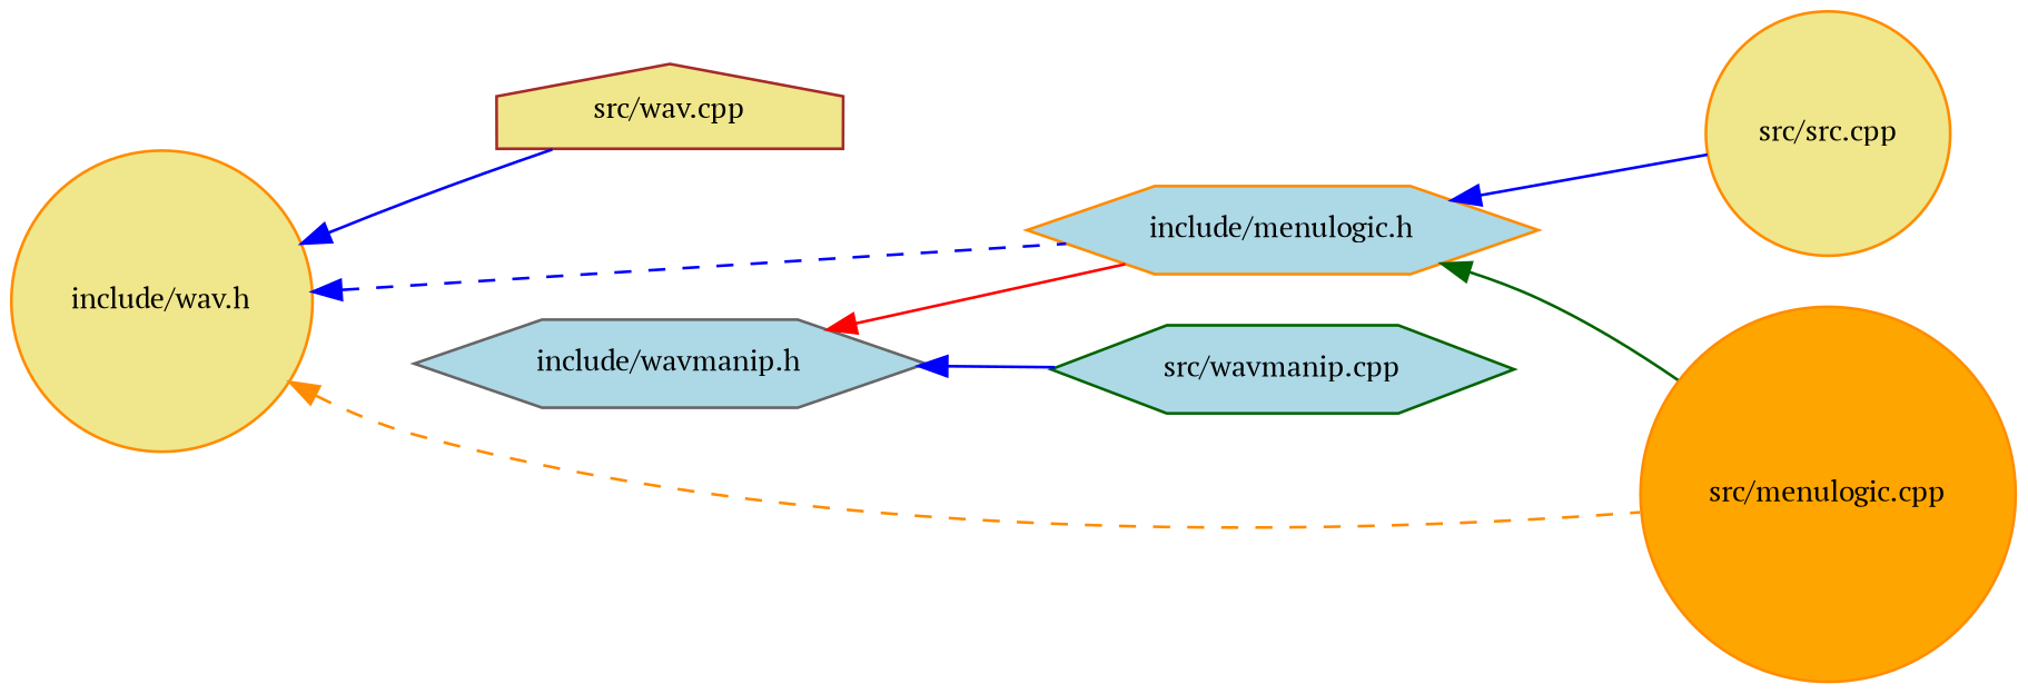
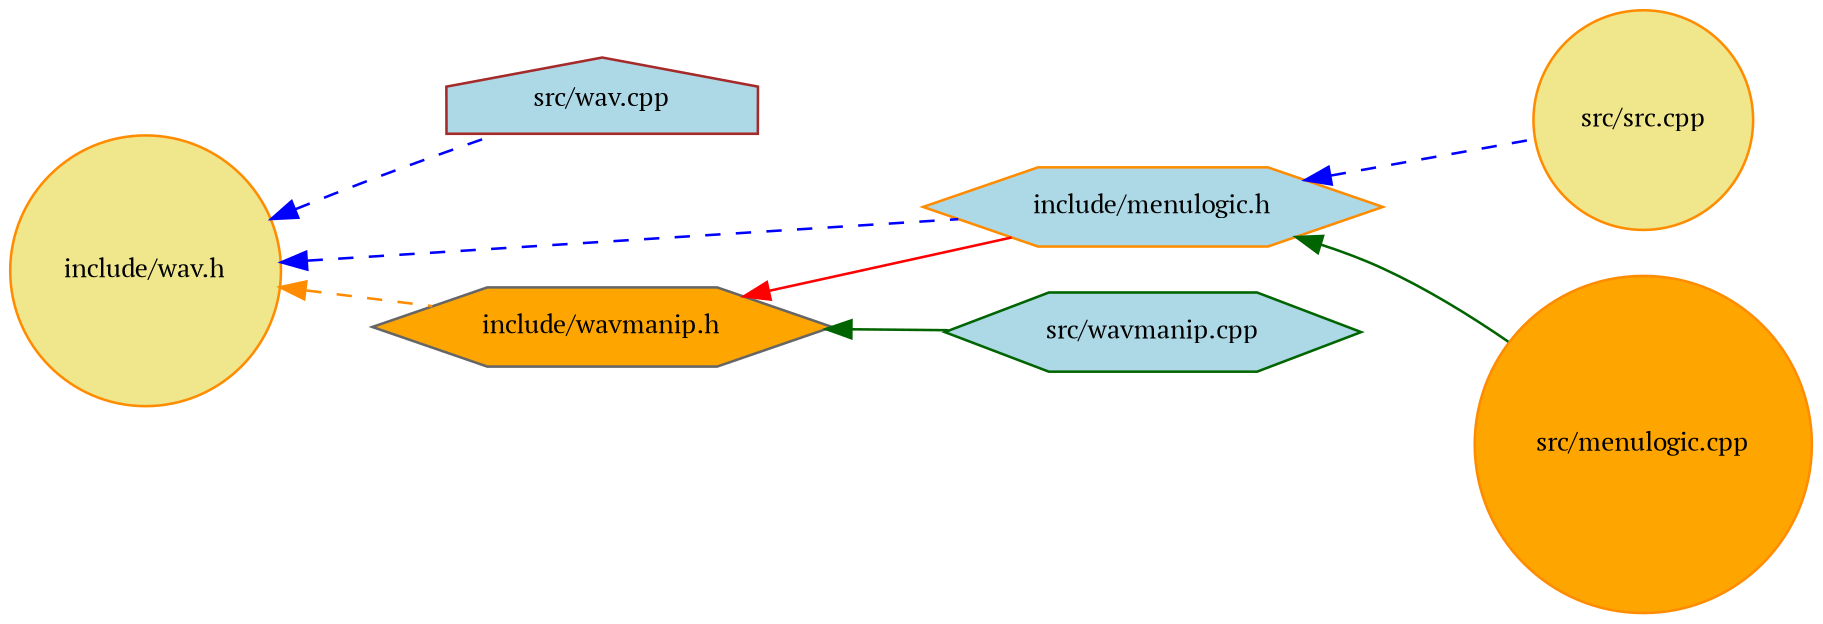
  digraph {
    fontname="PT Serif"
    rankdir=LR
    node [color=darkorange fillcolor=lightblue fontname="PT Serif" fontsize=10 shape=circle style=filled]
    edge [color=blue dir=back fontname="PT Serif" fontsize=10 labelfontname=Helvetica labelfontsize=10 style=solid]
    n1 [fillcolor=khaki height=0.2 label="include/wav.h" width=0.4]
-   n2 [color=brown fillcolor=khaki height=0.2 label="src/wav.cpp" shape=house width=0.4]
+   n2 [color=brown height=0.2 label="src/wav.cpp" shape=house width=0.4]
    n3 [height=0.2 label="include/menulogic.h" shape=hexagon width=0.4]
-   n4 [color=gray40 height=0.2 label="include/wavmanip.h" shape=hexagon width=0.4]
+   n4 [color=gray40 fillcolor=orange height=0.2 label="include/wavmanip.h" shape=hexagon width=0.4]
    n5 [fillcolor=khaki height=0.2 label="src/src.cpp" width=0.4]
    n6 [fillcolor=orange height=0.2 label="src/menulogic.cpp" width=0.4]
    n7 [color=darkgreen height=0.2 label="src/wavmanip.cpp" shape=hexagon width=0.4]
-   n1 -> n2
+   n1 -> n2 [style=dashed]
    n1 -> n3 [style=dashed]
-   n1 -> n6 [color=darkorange style=dashed]
-   n3 -> n5
+   n1 -> n4 [color=darkorange style=dashed]
+   n3 -> n5 [style=dashed]
    n3 -> n6 [color=darkgreen]
    n4 -> n3 [color=red]
-   n4 -> n7
+   n4 -> n7 [color=darkgreen]
  }
